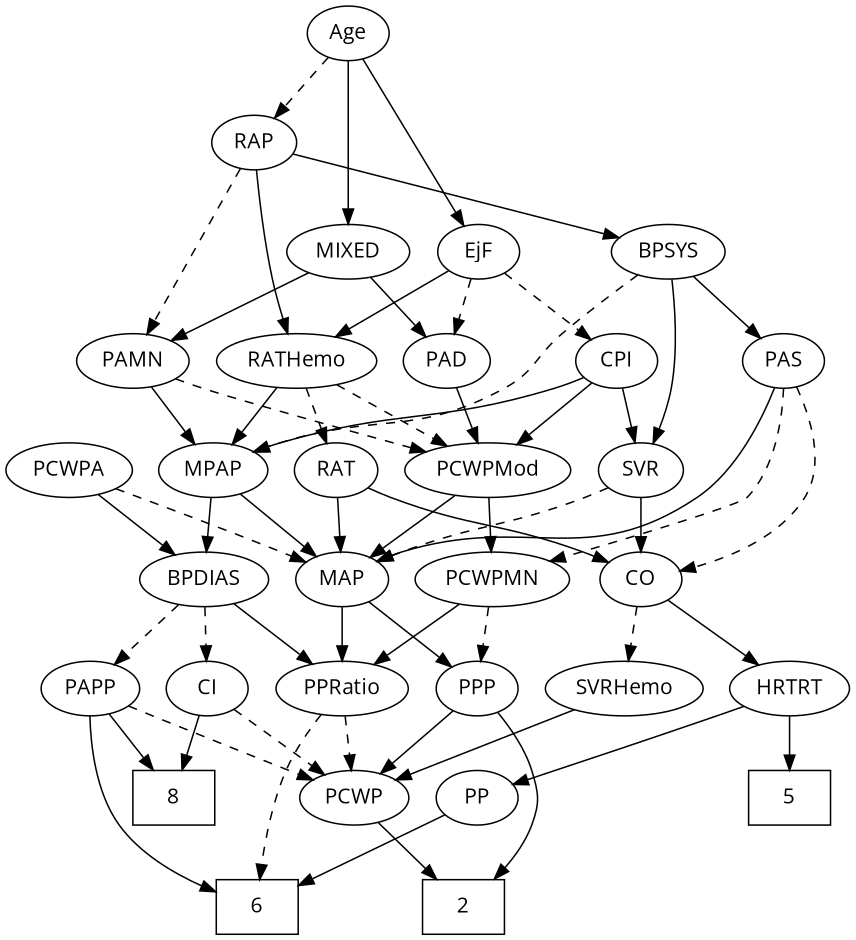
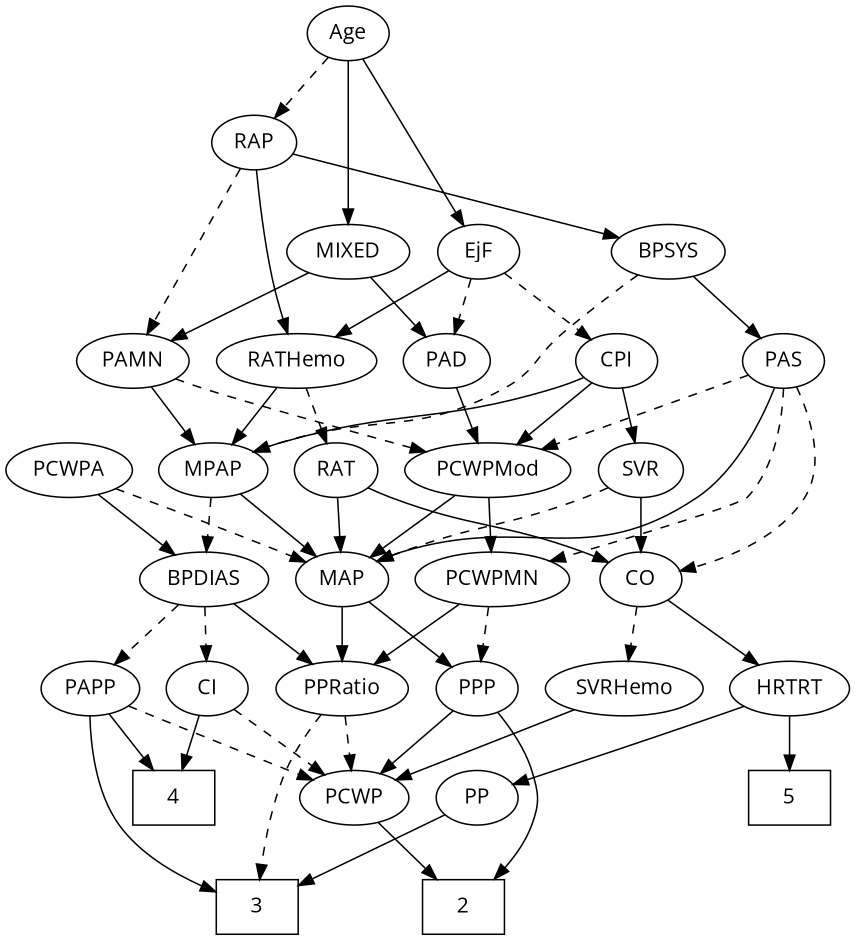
  strict digraph {
    fontname="Open Sans"
    node [fontname="Open Sans"]
    edge [fontname="Open Sans" style=solid]
    2 [height=0.5 shape=box width=0.75]
-   3 [height=0.5 shape=box width=0.75 label=6]
-   4 [height=0.5 shape=box width=0.75 label=8]
+   3 [height=0.5 shape=box width=0.75]
+   4 [height=0.5 shape=box width=0.75]
    5 [height=0.5 shape=box width=0.75]
    Age [height=0.5 width=0.75]
    EjF [height=0.5 width=0.75]
    RAP [height=0.5 width=0.77632]
    MIXED [height=0.5 width=1.1193]
    PAD [height=0.5 width=0.79437]
    RATHemo [height=0.5 width=1.3721]
    CPI [height=0.5 width=0.75]
    BPSYS [height=0.5 width=1.0471]
    PAMN [height=0.5 width=1.011]
    PCWPMod [height=0.5 width=1.4443]
    MPAP [height=0.5 width=0.97491]
    RAT [height=0.5 width=0.75827]
    SVR [height=0.5 width=0.77632]
    PAS [height=0.5 width=0.75]
    MAP [height=0.5 width=0.84854]
    PCWPMN [height=0.5 width=1.3902]
    PCWPA [height=0.5 width=1.1555]
    BPDIAS [height=0.5 width=1.1735]
    CO [height=0.5 width=0.75]
    PPRatio [height=0.5 width=1.1013]
    CI [height=0.5 width=0.75]
    PAPP [height=0.5 width=0.88464]
    PPP [height=0.5 width=0.75]
    PCWP [height=0.5 width=0.97491]
    SVRHemo [height=0.5 width=1.3902]
    HRTRT [height=0.5 width=1.1013]
    PP [height=0.5 width=0.75]
    Age -> EjF
    Age -> RAP [style=dashed]
    Age -> MIXED
    EjF -> PAD [style=dashed]
    EjF -> RATHemo
    EjF -> CPI [style=dashed]
    RAP -> RATHemo
    RAP -> BPSYS
    RAP -> PAMN [style=dashed]
    MIXED -> PAD
    MIXED -> PAMN
    PAD -> PCWPMod
-   RATHemo -> PCWPMod [style=dashed]
+   PAS -> PCWPMod [style=dashed]
    RATHemo -> MPAP
    RATHemo -> RAT [style=dashed]
    CPI -> PCWPMod
    CPI -> MPAP
    CPI -> SVR
    BPSYS -> MPAP [style=dashed]
-   BPSYS -> SVR
    BPSYS -> PAS
    PAMN -> PCWPMod [style=dashed]
    PAMN -> MPAP
    PCWPMod -> MAP
    PCWPMod -> PCWPMN
    MPAP -> MAP
-   MPAP -> BPDIAS
+   MPAP -> BPDIAS [style=dashed]
    RAT -> MAP
    RAT -> CO
    SVR -> MAP [style=dashed]
    SVR -> CO
    PAS -> MAP
    PAS -> PCWPMN [style=dashed]
    PAS -> CO [style=dashed]
    MAP -> PPRatio
    MAP -> PPP
    PCWPMN -> PPRatio
    PCWPMN -> PPP [style=dashed]
    PCWPA -> MAP [style=dashed]
    PCWPA -> BPDIAS
    BPDIAS -> PPRatio
    BPDIAS -> CI [style=dashed]
    BPDIAS -> PAPP [style=dashed]
    CO -> SVRHemo [style=dashed]
    CO -> HRTRT
    PPRatio -> 3 [style=dashed]
    PPRatio -> PCWP [style=dashed]
    CI -> 4
    CI -> PCWP [style=dashed]
    PAPP -> 3
    PAPP -> 4
    PAPP -> PCWP [style=dashed]
    PPP -> 2
    PPP -> PCWP
    PCWP -> 2
    SVRHemo -> PCWP
    HRTRT -> 5
    HRTRT -> PP
    PP -> 3
  }
